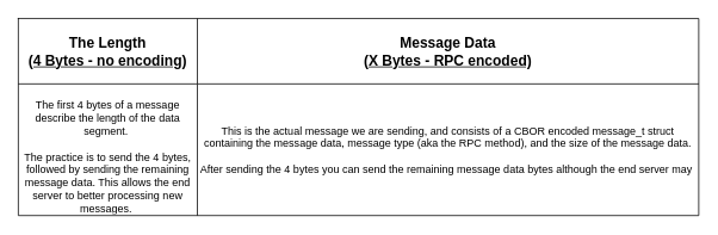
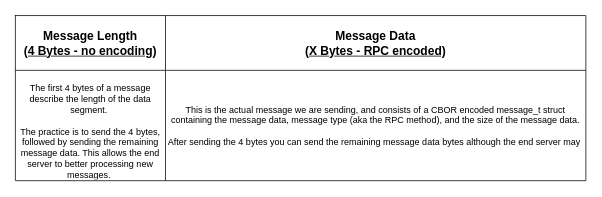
  <mxCell id="0" />
  <mxCell id="1" parent="0" />
  <mxCell id="2" value="" style="shape=table;html=1;whiteSpace=wrap;startSize=0;container=1;collapsible=0;childLayout=tableLayout;" vertex="1" parent="1"><mxGeometry x="20" y="20" width="760" height="220" as="geometry" /></mxCell>
  <mxCell id="3" value="" style="shape=partialRectangle;html=1;whiteSpace=wrap;collapsible=0;dropTarget=0;pointerEvents=0;fillColor=none;top=0;left=0;bottom=0;right=0;points=[[0,0.5],[1,0.5]];portConstraint=eastwest;" vertex="1" parent="2"><mxGeometry width="760" height="73" as="geometry" /></mxCell>
- <mxCell id="4" value="&lt;b style=&quot;font-size: 16px&quot;&gt;The Length &lt;br&gt;&lt;u&gt;(4 Bytes - no encoding)&lt;/u&gt;&lt;/b&gt;" style="shape=partialRectangle;html=1;whiteSpace=wrap;connectable=0;fillColor=none;top=0;left=0;bottom=0;right=0;overflow=hidden;" vertex="1" parent="3"><mxGeometry width="200" height="73" as="geometry" /></mxCell>
+ <mxCell id="4" value="&lt;b style=&quot;font-size: 16px&quot;&gt;Message Length &lt;br&gt;&lt;u&gt;(4 Bytes - no encoding)&lt;/u&gt;&lt;/b&gt;" style="shape=partialRectangle;html=1;whiteSpace=wrap;connectable=0;fillColor=none;top=0;left=0;bottom=0;right=0;overflow=hidden;" vertex="1" parent="3"><mxGeometry width="200" height="73" as="geometry" /></mxCell>
  <mxCell id="5" value="&lt;font style=&quot;font-size: 16px&quot;&gt;&lt;b&gt;Message Data&lt;br&gt;&lt;u&gt;(X Bytes - RPC encoded)&lt;/u&gt;&lt;/b&gt;&lt;/font&gt;" style="shape=partialRectangle;html=1;whiteSpace=wrap;connectable=0;fillColor=none;top=0;left=0;bottom=0;right=0;overflow=hidden;" vertex="1" parent="3"><mxGeometry x="200" width="560" height="73" as="geometry" /></mxCell>
  <mxCell id="6" value="" style="shape=partialRectangle;html=1;whiteSpace=wrap;collapsible=0;dropTarget=0;pointerEvents=0;fillColor=none;top=0;left=0;bottom=0;right=0;points=[[0,0.5],[1,0.5]];portConstraint=eastwest;" vertex="1" parent="2"><mxGeometry y="73" width="760" height="147" as="geometry" /></mxCell>
  <mxCell id="7" value="&lt;font style=&quot;font-size: 12px&quot;&gt;&lt;br&gt;The first 4 bytes of a message describe the length of the data segment.&amp;nbsp;&lt;br&gt;&lt;br&gt;The practice is to send the 4 bytes, followed by sending the remaining message data. This allows the end server to better processing new messages.&amp;nbsp;&lt;br&gt;&lt;br&gt;&lt;br&gt;&lt;/font&gt;" style="shape=partialRectangle;html=1;whiteSpace=wrap;connectable=0;fillColor=none;top=0;left=0;bottom=0;right=0;overflow=hidden;" vertex="1" parent="6"><mxGeometry width="200" height="147" as="geometry" /></mxCell>
  <mxCell id="8" value="This is the actual message we are sending, and consists of a CBOR encoded message_t struct containing the message data, message type (aka the RPC method), and the size of the message data.&lt;br&gt;&lt;br&gt;After sending the 4 bytes you can send the remaining message data bytes although the end server may&amp;nbsp;" style="shape=partialRectangle;html=1;whiteSpace=wrap;connectable=0;fillColor=none;top=0;left=0;bottom=0;right=0;overflow=hidden;" vertex="1" parent="6"><mxGeometry x="200" width="560" height="147" as="geometry" /></mxCell>
